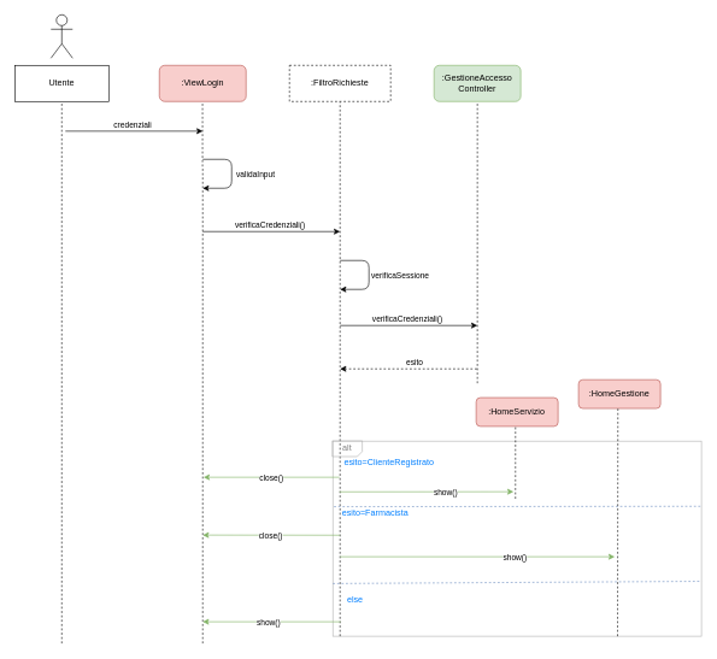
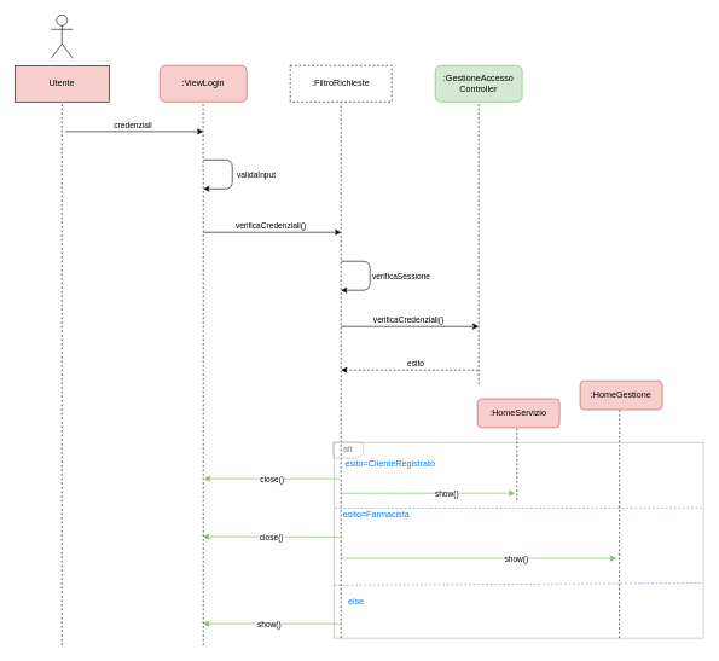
  <mxCell id="0" />
  <mxCell id="1" parent="0" />
  <mxCell id="2" value="" style="rounded=0;whiteSpace=wrap;html=1;fillColor=none;strokeColor=#B3B3B3;" parent="1" vertex="1"><mxGeometry x="460" y="610" width="510" height="270" as="geometry" /></mxCell>
  <mxCell id="3" value=":ViewLogin" style="rounded=1;whiteSpace=wrap;html=1;fillColor=#f8cecc;strokeColor=#b85450;" parent="1" vertex="1"><mxGeometry x="220" y="90" width="120" height="50" as="geometry" /></mxCell>
  <mxCell id="4" value=":GestioneAccesso&lt;br&gt;Controller" style="rounded=1;whiteSpace=wrap;html=1;fillColor=#d5e8d4;strokeColor=#82b366;" parent="1" vertex="1"><mxGeometry x="600" y="90" width="120" height="50" as="geometry" /></mxCell>
  <mxCell id="5" value="" style="endArrow=none;dashed=1;html=1;startArrow=none;" parent="1" edge="1"><mxGeometry width="50" height="50" relative="1" as="geometry"><mxPoint x="279.71" y="230" as="sourcePoint" /><mxPoint x="279.71" y="140" as="targetPoint" /></mxGeometry></mxCell>
  <mxCell id="6" value="" style="endArrow=none;dashed=1;html=1;" parent="1" edge="1"><mxGeometry width="50" height="50" relative="1" as="geometry"><mxPoint x="280" y="890" as="sourcePoint" /><mxPoint x="280" y="230" as="targetPoint" /></mxGeometry></mxCell>
  <mxCell id="7" value="" style="endArrow=none;dashed=1;html=1;entryX=0.5;entryY=1;entryDx=0;entryDy=0;" parent="1" target="33" edge="1"><mxGeometry width="50" height="50" relative="1" as="geometry"><mxPoint x="470" y="880" as="sourcePoint" /><mxPoint x="460" y="160" as="targetPoint" /><Array as="points" /></mxGeometry></mxCell>
  <mxCell id="8" value="" style="shape=card;whiteSpace=wrap;html=1;strokeColor=#B3B3B3;fillColor=none;rotation=-90;flipV=1;size=7;" parent="1" vertex="1"><mxGeometry x="469.09" y="599.8" width="21.81" height="41.43" as="geometry" /></mxCell>
  <mxCell id="9" value=":HomeServizio" style="rounded=1;whiteSpace=wrap;html=1;fillColor=#f8cecc;strokeColor=#b85450;" parent="1" vertex="1"><mxGeometry x="658.31" y="549.8" width="113.37" height="39.8" as="geometry" /></mxCell>
  <mxCell id="10" value="" style="endArrow=none;dashed=1;html=1;entryX=0.48;entryY=1.01;entryDx=0;entryDy=0;entryPerimeter=0;" parent="1" target="9" edge="1"><mxGeometry width="50" height="50" relative="1" as="geometry"><mxPoint x="712.68" y="689.8" as="sourcePoint" /><mxPoint x="711.68" y="629.6" as="targetPoint" /></mxGeometry></mxCell>
  <mxCell id="11" value="&lt;font color=&quot;#808080&quot;&gt;alt&lt;/font&gt;" style="text;html=1;strokeColor=none;fillColor=none;align=center;verticalAlign=middle;whiteSpace=wrap;rounded=0;" parent="1" vertex="1"><mxGeometry x="460" y="609.8" width="40" height="20" as="geometry" /></mxCell>
  <mxCell id="12" value="" style="endArrow=classic;html=1;fillColor=#d5e8d4;strokeColor=#82b366;" parent="1" edge="1"><mxGeometry width="50" height="50" relative="1" as="geometry"><mxPoint x="469.09" y="680.2" as="sourcePoint" /><mxPoint x="710" y="680" as="targetPoint" /></mxGeometry></mxCell>
  <mxCell id="13" value="show()" style="edgeLabel;html=1;align=center;verticalAlign=middle;resizable=0;points=[];" parent="12" vertex="1" connectable="0"><mxGeometry x="0.375" relative="1" as="geometry"><mxPoint x="-20" as="offset" /></mxGeometry></mxCell>
  <mxCell id="14" value="&lt;font color=&quot;#007fff&quot;&gt;esito=ClienteRegistrato&lt;/font&gt;" style="text;html=1;strokeColor=none;fillColor=none;align=center;verticalAlign=middle;whiteSpace=wrap;rounded=0;" parent="1" vertex="1"><mxGeometry x="470.91" y="629.8" width="134.09" height="20" as="geometry" /></mxCell>
  <mxCell id="15" value="" style="endArrow=none;dashed=1;html=1;fillColor=#dae8fc;strokeColor=#6c8ebf;exitX=0.003;exitY=0.336;exitDx=0;exitDy=0;exitPerimeter=0;" parent="1" source="2" edge="1"><mxGeometry width="50" height="50" relative="1" as="geometry"><mxPoint x="470.91" y="700" as="sourcePoint" /><mxPoint x="970" y="700.2" as="targetPoint" /></mxGeometry></mxCell>
  <mxCell id="16" value="" style="endArrow=classic;html=1;fillColor=#d5e8d4;strokeColor=#82b366;" parent="1" edge="1"><mxGeometry width="50" height="50" relative="1" as="geometry"><mxPoint x="470.91" y="860" as="sourcePoint" /><mxPoint x="280" y="860" as="targetPoint" /></mxGeometry></mxCell>
  <mxCell id="17" value="show()" style="edgeLabel;html=1;align=center;verticalAlign=middle;resizable=0;points=[];" parent="16" vertex="1" connectable="0"><mxGeometry x="0.375" relative="1" as="geometry"><mxPoint x="31" as="offset" /></mxGeometry></mxCell>
  <mxCell id="18" value=":HomeGestione" style="rounded=1;whiteSpace=wrap;html=1;fillColor=#f8cecc;strokeColor=#b85450;" parent="1" vertex="1"><mxGeometry x="800" y="525" width="113.37" height="39.8" as="geometry" /></mxCell>
  <mxCell id="19" value="" style="endArrow=none;dashed=1;html=1;entryX=0.48;entryY=1.01;entryDx=0;entryDy=0;entryPerimeter=0;" parent="1" target="18" edge="1"><mxGeometry width="50" height="50" relative="1" as="geometry"><mxPoint x="854" y="880" as="sourcePoint" /><mxPoint x="853.37" y="629.8" as="targetPoint" /></mxGeometry></mxCell>
  <mxCell id="20" value="" style="endArrow=none;dashed=1;html=1;fillColor=#dae8fc;strokeColor=#6c8ebf;exitX=0;exitY=0.73;exitDx=0;exitDy=0;exitPerimeter=0;" parent="1" source="2" edge="1"><mxGeometry width="50" height="50" relative="1" as="geometry"><mxPoint x="471.91" y="803.8" as="sourcePoint" /><mxPoint x="970" y="804" as="targetPoint" /></mxGeometry></mxCell>
  <mxCell id="21" value="&lt;span style=&quot;color: rgb(0 , 127 , 255)&quot;&gt;esito=Farmacista&lt;/span&gt;" style="text;html=1;strokeColor=none;fillColor=none;align=left;verticalAlign=middle;whiteSpace=wrap;rounded=0;" parent="1" vertex="1"><mxGeometry x="470.91" y="700" width="144.09" height="20" as="geometry" /></mxCell>
  <mxCell id="22" value="" style="endArrow=classic;html=1;fillColor=#d5e8d4;strokeColor=#82b366;" parent="1" edge="1"><mxGeometry width="50" height="50" relative="1" as="geometry"><mxPoint x="470" y="770" as="sourcePoint" /><mxPoint x="850" y="770" as="targetPoint" /></mxGeometry></mxCell>
  <mxCell id="23" value="show()" style="edgeLabel;html=1;align=center;verticalAlign=middle;resizable=0;points=[];" parent="22" vertex="1" connectable="0"><mxGeometry x="0.375" relative="1" as="geometry"><mxPoint x="-20" as="offset" /></mxGeometry></mxCell>
  <mxCell id="24" value="" style="shape=umlActor;verticalLabelPosition=bottom;verticalAlign=top;html=1;outlineConnect=0;" parent="1" vertex="1"><mxGeometry x="70" y="20" width="30" height="60" as="geometry" /></mxCell>
- <mxCell id="25" value="Utente" style="rounded=0;whiteSpace=wrap;html=1;" parent="1" vertex="1"><mxGeometry x="20" y="90" width="130" height="50" as="geometry" /></mxCell>
+ <mxCell id="25" value="Utente" style="rounded=0;whiteSpace=wrap;html=1;fillColor=#f8cecc;" parent="1" vertex="1"><mxGeometry x="20" y="90" width="130" height="50" as="geometry" /></mxCell>
  <mxCell id="26" value="" style="endArrow=none;dashed=1;html=1;" parent="1" edge="1"><mxGeometry width="50" height="50" relative="1" as="geometry"><mxPoint x="85" y="890" as="sourcePoint" /><mxPoint x="85" y="140" as="targetPoint" /></mxGeometry></mxCell>
  <mxCell id="27" value="" style="endArrow=classic;html=1;" parent="1" edge="1"><mxGeometry width="50" height="50" relative="1" as="geometry"><mxPoint x="90" y="181" as="sourcePoint" /><mxPoint x="280" y="181" as="targetPoint" /></mxGeometry></mxCell>
  <mxCell id="28" value="credenziali" style="edgeLabel;html=1;align=center;verticalAlign=middle;resizable=0;points=[];" parent="27" vertex="1" connectable="0"><mxGeometry x="-0.213" y="2" relative="1" as="geometry"><mxPoint x="17" y="-8" as="offset" /></mxGeometry></mxCell>
  <mxCell id="29" value="" style="endArrow=classic;html=1;" parent="1" edge="1"><mxGeometry width="50" height="50" relative="1" as="geometry"><mxPoint x="280" y="220" as="sourcePoint" /><mxPoint x="280" y="260" as="targetPoint" /><Array as="points"><mxPoint x="320" y="220" /><mxPoint x="320" y="260" /></Array></mxGeometry></mxCell>
  <mxCell id="30" value="validaInput" style="edgeLabel;html=1;align=center;verticalAlign=middle;resizable=0;points=[];" parent="1" vertex="1" connectable="0"><mxGeometry x="350.001" y="250" as="geometry"><mxPoint x="2" y="-10" as="offset" /></mxGeometry></mxCell>
  <mxCell id="31" value="" style="endArrow=classic;html=1;" parent="1" edge="1"><mxGeometry width="50" height="50" relative="1" as="geometry"><mxPoint x="280" y="320" as="sourcePoint" /><mxPoint x="470" y="320" as="targetPoint" /></mxGeometry></mxCell>
  <mxCell id="32" value="verificaCredenziali()" style="edgeLabel;html=1;align=center;verticalAlign=middle;resizable=0;points=[];" parent="31" vertex="1" connectable="0"><mxGeometry x="-0.213" y="2" relative="1" as="geometry"><mxPoint x="17" y="-8" as="offset" /></mxGeometry></mxCell>
  <mxCell id="33" value=":FiltroRichieste" style="rounded=0;whiteSpace=wrap;html=1;dashed=1;" parent="1" vertex="1"><mxGeometry x="400" y="90" width="140" height="50" as="geometry" /></mxCell>
  <mxCell id="34" value="" style="endArrow=none;dashed=1;html=1;" parent="1" edge="1"><mxGeometry width="50" height="50" relative="1" as="geometry"><mxPoint x="660" y="530" as="sourcePoint" /><mxPoint x="660" y="140" as="targetPoint" /></mxGeometry></mxCell>
  <mxCell id="35" value="" style="endArrow=classic;html=1;" parent="1" edge="1"><mxGeometry width="50" height="50" relative="1" as="geometry"><mxPoint x="470" y="450" as="sourcePoint" /><mxPoint x="660" y="450" as="targetPoint" /></mxGeometry></mxCell>
  <mxCell id="36" value="verificaCredenziali()" style="edgeLabel;html=1;align=center;verticalAlign=middle;resizable=0;points=[];" parent="35" vertex="1" connectable="0"><mxGeometry x="-0.213" y="2" relative="1" as="geometry"><mxPoint x="17" y="-8" as="offset" /></mxGeometry></mxCell>
  <mxCell id="37" value="" style="endArrow=classic;html=1;" parent="1" edge="1"><mxGeometry width="50" height="50" relative="1" as="geometry"><mxPoint x="470" y="360" as="sourcePoint" /><mxPoint x="470" y="400" as="targetPoint" /><Array as="points"><mxPoint x="510" y="360" /><mxPoint x="510" y="400" /></Array></mxGeometry></mxCell>
  <mxCell id="38" value="verificaSessione" style="edgeLabel;html=1;align=center;verticalAlign=middle;resizable=0;points=[];" parent="1" vertex="1" connectable="0"><mxGeometry x="550.001" y="390" as="geometry"><mxPoint x="2" y="-10" as="offset" /></mxGeometry></mxCell>
  <mxCell id="39" value="" style="endArrow=classic;html=1;fillColor=#d5e8d4;strokeColor=#82b366;" parent="1" edge="1"><mxGeometry width="50" height="50" relative="1" as="geometry"><mxPoint x="469.09" y="660" as="sourcePoint" /><mxPoint x="281.09" y="660" as="targetPoint" /></mxGeometry></mxCell>
  <mxCell id="40" value="close()" style="edgeLabel;html=1;align=center;verticalAlign=middle;resizable=0;points=[];" parent="39" vertex="1" connectable="0"><mxGeometry x="0.375" relative="1" as="geometry"><mxPoint x="34" as="offset" /></mxGeometry></mxCell>
  <mxCell id="41" value="&lt;span style=&quot;color: rgb(0 , 127 , 255)&quot;&gt;else&lt;/span&gt;" style="text;html=1;strokeColor=none;fillColor=none;align=left;verticalAlign=middle;whiteSpace=wrap;rounded=0;" parent="1" vertex="1"><mxGeometry x="477.96" y="820" width="144.09" height="20" as="geometry" /></mxCell>
  <mxCell id="42" value="" style="endArrow=none;dashed=1;html=1;startArrow=classic;startFill=1;" parent="1" edge="1"><mxGeometry width="50" height="50" relative="1" as="geometry"><mxPoint x="470" y="510" as="sourcePoint" /><mxPoint x="660" y="510" as="targetPoint" /></mxGeometry></mxCell>
  <mxCell id="43" value="esito" style="edgeLabel;html=1;align=center;verticalAlign=middle;resizable=0;points=[];" parent="1" vertex="1" connectable="0"><mxGeometry x="572" y="500" as="geometry" /></mxCell>
  <mxCell id="44" value="" style="endArrow=classic;html=1;fillColor=#d5e8d4;strokeColor=#82b366;" parent="1" edge="1"><mxGeometry width="50" height="50" relative="1" as="geometry"><mxPoint x="470" y="740.2" as="sourcePoint" /><mxPoint x="280" y="740" as="targetPoint" /></mxGeometry></mxCell>
  <mxCell id="45" value="close()" style="edgeLabel;html=1;align=center;verticalAlign=middle;resizable=0;points=[];" parent="44" vertex="1" connectable="0"><mxGeometry x="0.375" relative="1" as="geometry"><mxPoint x="34" as="offset" /></mxGeometry></mxCell>
